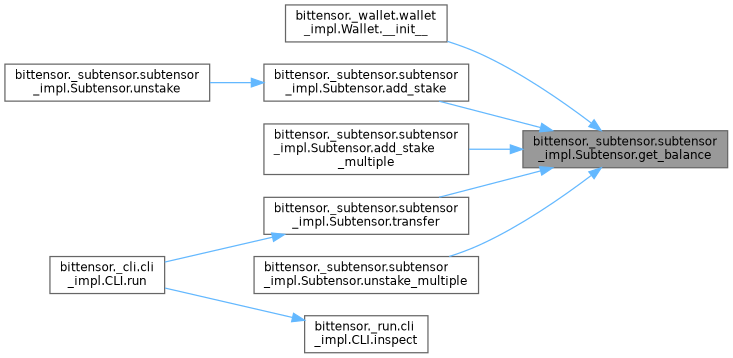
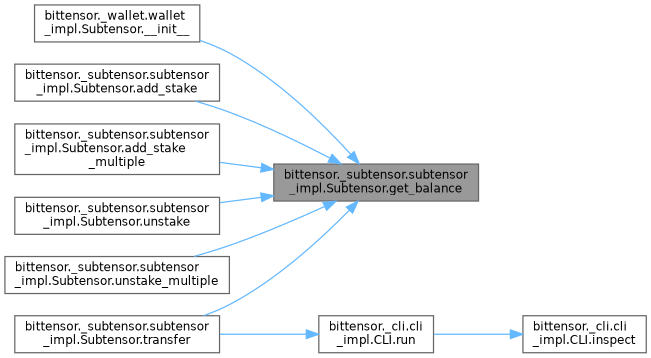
  digraph {
    rankdir=RL
    node [color=grey40 fillcolor=white fontname=Helvetica fontsize=10 shape=box style=filled]
    edge [color=steelblue1 dir=back fontname=Helvetica fontsize=10 labelfontname=Helvetica labelfontsize=10 style=solid]
    n1 [color=gray40 fillcolor=grey60 fontcolor=black height=0.2 label="bittensor._subtensor.subtensor\l_impl.Subtensor.get_balance" width=0.4]
-   n2 [height=0.2 label="bittensor._wallet.wallet\l_impl.Wallet.__init__" width=0.4]
+   n2 [height=0.2 label="bittensor._wallet.wallet\l_impl.Subtensor.__init__" width=0.4]
    n3 [height=0.2 label="bittensor._subtensor.subtensor\l_impl.Subtensor.add_stake" width=0.4]
    n4 [height=0.2 label="bittensor._subtensor.subtensor\l_impl.Subtensor.add_stake\l_multiple" width=0.4]
    n5 [height=0.2 label="bittensor._subtensor.subtensor\l_impl.Subtensor.transfer" width=0.4]
    n6 [height=0.2 label="bittensor._subtensor.subtensor\l_impl.Subtensor.unstake" width=0.4]
    n7 [height=0.2 label="bittensor._subtensor.subtensor\l_impl.Subtensor.unstake_multiple" width=0.4]
    n8 [height=0.2 label="bittensor._cli.cli\l_impl.CLI.run" width=0.4]
-   n9 [height=0.2 label="bittensor._run.cli\l_impl.CLI.inspect" width=0.4]
+   n9 [height=0.2 label="bittensor._cli.cli\l_impl.CLI.inspect" width=0.4]
    n1 -> n2
    n1 -> n3
    n1 -> n4
    n1 -> n5
-   n3 -> n6
+   n1 -> n6
    n1 -> n7
-   n5 -> n8
+   n8 -> n5
    n9 -> n8
  }
